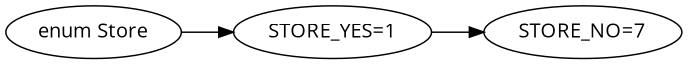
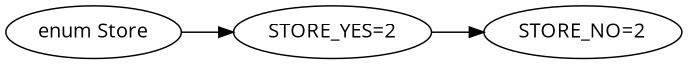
  digraph {
    fontname="Open Sans"
    rankdir=LR
    node [fontname="Open Sans"]
    edge [fontname="Open Sans"]
    n1 [label="enum Store"]
-   "STORE_YES=1"
-   "STORE_NO=2" [label="STORE_NO=7"]
+   "STORE_YES=1" [label="STORE_YES=2"]
+   "STORE_NO=2"
    n1 -> "STORE_YES=1"
    "STORE_YES=1" -> "STORE_NO=2"
  }
